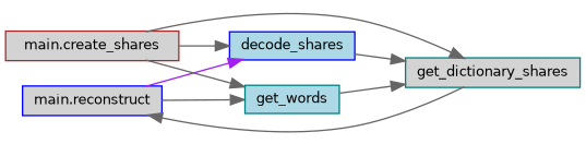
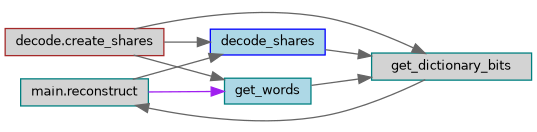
  digraph {
    rankdir=RL
    node [color=teal fillcolor=lightgrey fontname=Helvetica fontsize=10 shape=record style=filled]
    edge [color=gray40 dir=back fontname=Helvetica fontsize=10 labelfontname=Helvetica labelfontsize=10 style=solid]
-   n1 [fontcolor=black height=0.2 label=get_dictionary_shares width=0.4]
-   n2 [color=brown height=0.2 label="main.create_shares" width=0.4]
+   n1 [fontcolor=black height=0.2 label=get_dictionary_bits width=0.4]
+   n2 [color=brown height=0.2 label="decode.create_shares" width=0.4]
    n3 [color=blue fillcolor=lightblue height=0.2 label=decode_shares width=0.4]
    n4 [fillcolor=lightblue height=0.2 label=get_words width=0.4]
-   n5 [color=blue height=0.2 label="main.reconstruct" width=0.4]
+   n5 [height=0.2 label="main.reconstruct" width=0.4]
    n1 -> n2
    n1 -> n3
    n1 -> n4
    n3 -> n2
-   n3 -> n5 [color=purple]
+   n3 -> n5
    n4 -> n2
-   n4 -> n5
+   n4 -> n5 [color=purple]
    n5 -> n1
  }
